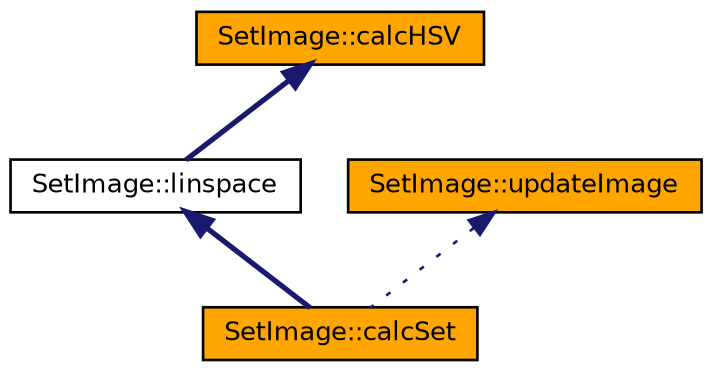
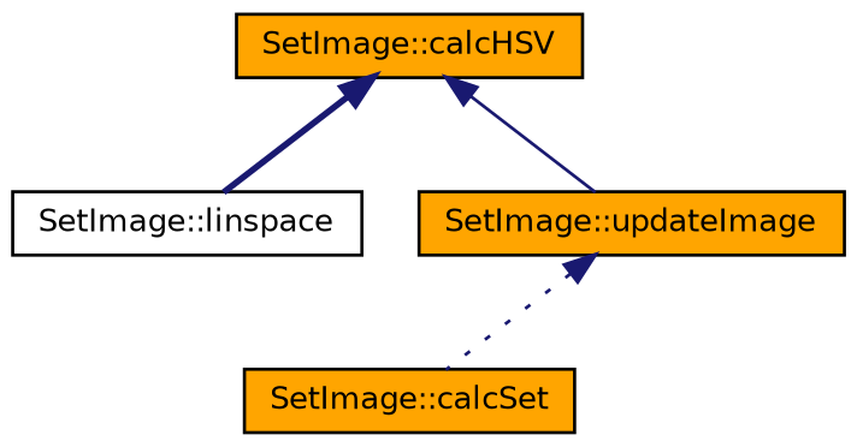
  digraph {
    rankdir=TB
    node [color=black fillcolor=orange fontname=Helvetica fontsize=10 shape=record style=filled]
    edge [color=midnightblue dir=back fontname=Helvetica fontsize=10 labelfontname=Helvetica labelfontsize=10 style=bold]
    n1 [fillcolor=white fontcolor=black height=0.2 label="SetImage::linspace" width=0.4]
    n2 [height=0.2 label="SetImage::calcSet" width=0.4]
    n3 [height=0.2 label="SetImage::calcHSV" width=0.4]
    n4 [height=0.2 label="SetImage::updateImage" width=0.4]
-   n1 -> n2
    n3 -> n1
+   n3 -> n4 [style=solid]
    n4 -> n2 [style=dotted]
  }
